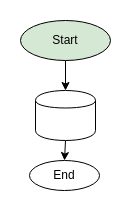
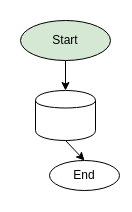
  <mxCell id="0" />
  <mxCell id="1" parent="0" />
  <mxCell id="2" parent="1" style="edgeStyle=none;rounded=0;orthogonalLoop=1;jettySize=auto;html=1;exitX=0.5;exitY=1;exitDx=0;exitDy=0;entryX=0.5;entryY=0;entryDx=0;entryDy=0;" edge="1" source="3" target="5"><mxGeometry as="geometry" relative="1" /></mxCell>
  <mxCell id="3" value="Start" parent="1" style="ellipse;whiteSpace=wrap;html=1;fillColor=#d5e8d4;" vertex="1"><mxGeometry as="geometry" x="20" y="20" width="90" height="40" /></mxCell>
  <mxCell id="4" parent="1" style="edgeStyle=none;rounded=0;orthogonalLoop=1;jettySize=auto;html=1;exitX=0.5;exitY=1;exitDx=0;exitDy=0;entryX=0.5;entryY=0;entryDx=0;entryDy=0;" edge="1" source="5" target="6"><mxGeometry as="geometry" relative="1" /></mxCell>
  <mxCell id="5" value="" parent="1" style="shape=cylinder;whiteSpace=wrap;html=1;boundedLbl=1;backgroundOutline=1;" vertex="1"><mxGeometry as="geometry" x="35" y="90" width="60" height="50" /></mxCell>
- <mxCell id="6" value="End" parent="1" style="ellipse;whiteSpace=wrap;html=1;" vertex="1"><mxGeometry as="geometry" x="29" y="160" width="70" height="30" /></mxCell>
+ <mxCell id="6" value="End" parent="1" style="ellipse;whiteSpace=wrap;html=1;" vertex="1"><mxGeometry x="49" y="160" as="geometry" width="70" height="30" /></mxCell>
